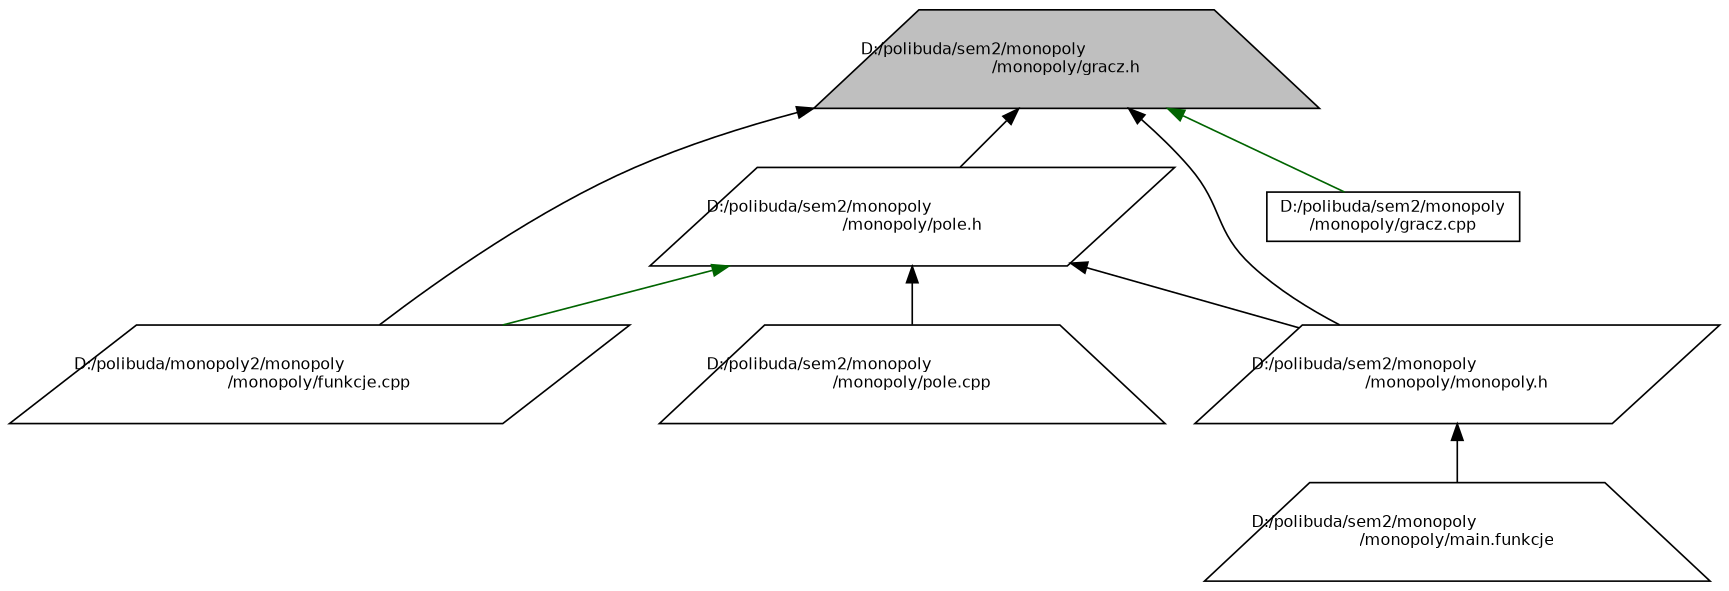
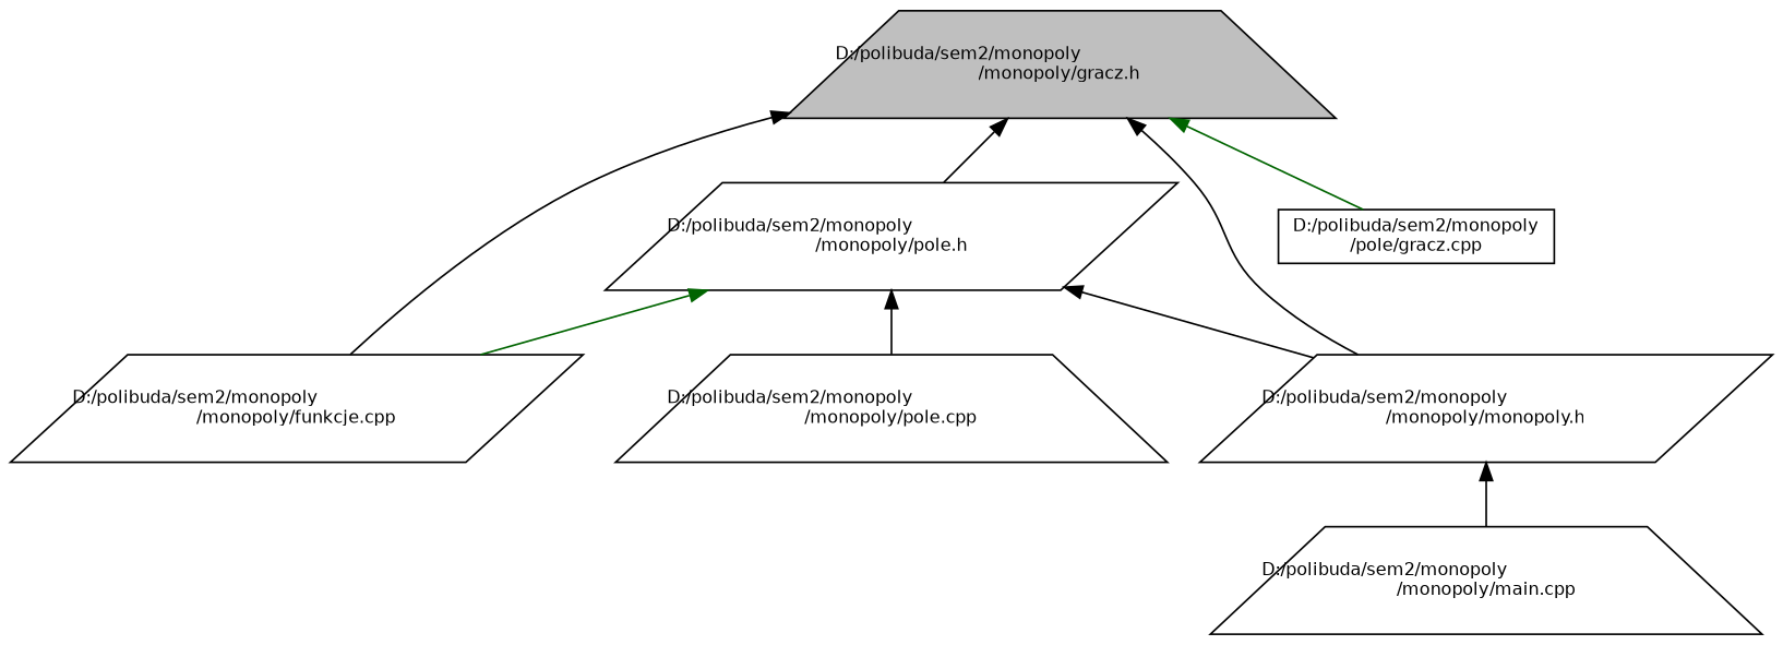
  digraph {
    node [color=black fillcolor=white fontname=Helvetica fontsize=10 shape=trapezium style=filled]
    edge [color=black dir=back fontname=Helvetica fontsize=10 labelfontname=Helvetica labelfontsize=10 style=solid]
    n1 [fillcolor=grey75 fontcolor=black height=0.2 label="D:/polibuda/sem2/monopoly\l/monopoly/gracz.h" width=0.4]
-   n2 [height=0.2 label="D:/polibuda/monopoly2/monopoly\l/monopoly/funkcje.cpp" shape=parallelogram width=0.4]
+   n2 [height=0.2 label="D:/polibuda/sem2/monopoly\l/monopoly/funkcje.cpp" shape=parallelogram width=0.4]
    n3 [height=0.2 label="D:/polibuda/sem2/monopoly\l/monopoly/pole.h" shape=parallelogram width=0.4]
    n4 [height=0.2 label="D:/polibuda/sem2/monopoly\l/monopoly/monopoly.h" shape=parallelogram width=0.4]
-   n5 [height=0.2 label="D:/polibuda/sem2/monopoly\l/monopoly/gracz.cpp" shape=box width=0.4]
+   n5 [height=0.2 label="D:/polibuda/sem2/monopoly\l/pole/gracz.cpp" shape=box width=0.4]
    n6 [height=0.2 label="D:/polibuda/sem2/monopoly\l/monopoly/pole.cpp" width=0.4]
-   n7 [height=0.2 label="D:/polibuda/sem2/monopoly\l/monopoly/main.funkcje" width=0.4]
+   n7 [height=0.2 label="D:/polibuda/sem2/monopoly\l/monopoly/main.cpp" width=0.4]
    n1 -> n2
    n1 -> n3
    n1 -> n4
    n1 -> n5 [color=darkgreen]
    n3 -> n2 [color=darkgreen]
    n3 -> n4
    n3 -> n6
    n4 -> n7
  }
